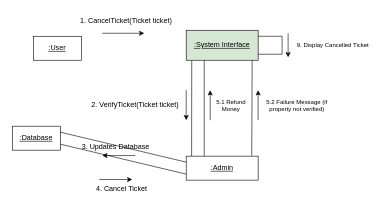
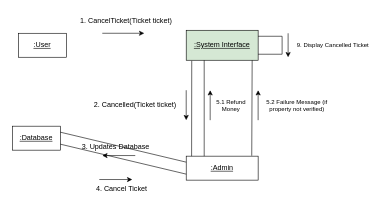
  <mxCell id="0" />
  <mxCell id="1" parent="0" />
- <mxCell id="2" value="&lt;u&gt;:User&lt;/u&gt;" style="rounded=0;whiteSpace=wrap;html=1;" vertex="1" parent="1"><mxGeometry x="55" y="60" width="80" height="40" as="geometry" /></mxCell>
+ <mxCell id="2" value="&lt;u&gt;:User&lt;/u&gt;" style="rounded=0;whiteSpace=wrap;html=1;" vertex="1" parent="1"><mxGeometry x="30" y="55" width="80" height="40" as="geometry" /></mxCell>
  <mxCell id="3" value="&lt;u&gt;:System Interface&lt;/u&gt;" style="rounded=0;whiteSpace=wrap;html=1;fillColor=#d5e8d4;" vertex="1" parent="1"><mxGeometry x="310" y="50" width="120" height="50" as="geometry" /></mxCell>
  <mxCell id="4" value="&lt;u&gt;:Admin&lt;/u&gt;" style="rounded=0;whiteSpace=wrap;html=1;" vertex="1" parent="1"><mxGeometry x="310" y="260" width="120" height="40" as="geometry" /></mxCell>
  <mxCell id="5" value="&lt;u&gt;:Database&lt;/u&gt;" style="rounded=0;whiteSpace=wrap;html=1;" vertex="1" parent="1"><mxGeometry x="20" y="210" width="80" height="40" as="geometry" /></mxCell>
  <mxCell id="6" value="" style="endArrow=none;html=1;rounded=0;entryX=0.077;entryY=1.072;entryDx=0;entryDy=0;entryPerimeter=0;" edge="1" parent="1"><mxGeometry width="50" height="50" relative="1" as="geometry"><mxPoint x="319" y="260" as="sourcePoint" /><mxPoint x="319.24" y="100.88" as="targetPoint" /></mxGeometry></mxCell>
  <mxCell id="7" value="" style="endArrow=none;html=1;rounded=0;entryX=0.25;entryY=1;entryDx=0;entryDy=0;exitX=0.25;exitY=0;exitDx=0;exitDy=0;" edge="1" parent="1" source="4" target="3"><mxGeometry width="50" height="50" relative="1" as="geometry"><mxPoint x="350" y="240" as="sourcePoint" /><mxPoint x="400" y="190" as="targetPoint" /></mxGeometry></mxCell>
  <mxCell id="8" value="" style="endArrow=none;html=1;rounded=0;entryX=0.917;entryY=1;entryDx=0;entryDy=0;entryPerimeter=0;exitX=0.911;exitY=-0.018;exitDx=0;exitDy=0;exitPerimeter=0;" edge="1" parent="1" source="4" target="3"><mxGeometry width="50" height="50" relative="1" as="geometry"><mxPoint x="350" y="240" as="sourcePoint" /><mxPoint x="400" y="190" as="targetPoint" /></mxGeometry></mxCell>
  <mxCell id="9" value="" style="endArrow=none;html=1;rounded=0;exitX=1;exitY=0.25;exitDx=0;exitDy=0;entryX=0;entryY=0.25;entryDx=0;entryDy=0;" edge="1" parent="1" source="5" target="4"><mxGeometry width="50" height="50" relative="1" as="geometry"><mxPoint x="350" y="240" as="sourcePoint" /><mxPoint x="400" y="190" as="targetPoint" /></mxGeometry></mxCell>
  <mxCell id="10" value="" style="endArrow=none;html=1;rounded=0;exitX=1;exitY=0.75;exitDx=0;exitDy=0;entryX=0;entryY=0.75;entryDx=0;entryDy=0;" edge="1" parent="1" source="5" target="4"><mxGeometry width="50" height="50" relative="1" as="geometry"><mxPoint x="350" y="240" as="sourcePoint" /><mxPoint x="400" y="190" as="targetPoint" /></mxGeometry></mxCell>
  <mxCell id="11" value="" style="endArrow=none;html=1;rounded=0;" edge="1" parent="1"><mxGeometry width="50" height="50" relative="1" as="geometry"><mxPoint x="470" y="90" as="sourcePoint" /><mxPoint x="470" y="60" as="targetPoint" /></mxGeometry></mxCell>
  <mxCell id="12" value="" style="endArrow=none;html=1;rounded=0;" edge="1" parent="1"><mxGeometry width="50" height="50" relative="1" as="geometry"><mxPoint x="430" y="90" as="sourcePoint" /><mxPoint x="470" y="90" as="targetPoint" /></mxGeometry></mxCell>
  <mxCell id="13" value="" style="endArrow=none;html=1;rounded=0;" edge="1" parent="1"><mxGeometry width="50" height="50" relative="1" as="geometry"><mxPoint x="430" y="60" as="sourcePoint" /><mxPoint x="470" y="60" as="targetPoint" /></mxGeometry></mxCell>
  <mxCell id="14" value="" style="endArrow=classic;html=1;rounded=0;" edge="1" parent="1"><mxGeometry width="50" height="50" relative="1" as="geometry"><mxPoint x="170" y="55" as="sourcePoint" /><mxPoint x="240" y="55" as="targetPoint" /></mxGeometry></mxCell>
  <mxCell id="15" value="1. CancelTicket(Ticket ticket)" style="text;strokeColor=none;align=center;fillColor=none;html=1;verticalAlign=middle;whiteSpace=wrap;rounded=0;" vertex="1" parent="1"><mxGeometry x="120" y="20" width="180" height="30" as="geometry" /></mxCell>
  <mxCell id="16" value="" style="endArrow=classic;html=1;rounded=0;" edge="1" parent="1"><mxGeometry width="50" height="50" relative="1" as="geometry"><mxPoint x="310" y="150" as="sourcePoint" /><mxPoint x="310" y="200" as="targetPoint" /></mxGeometry></mxCell>
  <mxCell id="17" value="" style="endArrow=classic;html=1;rounded=0;" edge="1" parent="1"><mxGeometry width="50" height="50" relative="1" as="geometry"><mxPoint x="350" y="200" as="sourcePoint" /><mxPoint x="350" y="150" as="targetPoint" /></mxGeometry></mxCell>
  <mxCell id="18" value="" style="endArrow=classic;html=1;rounded=0;" edge="1" parent="1"><mxGeometry width="50" height="50" relative="1" as="geometry"><mxPoint x="430" y="200" as="sourcePoint" /><mxPoint x="430" y="150" as="targetPoint" /></mxGeometry></mxCell>
  <mxCell id="19" value="" style="endArrow=classic;html=1;rounded=0;" edge="1" parent="1"><mxGeometry width="50" height="50" relative="1" as="geometry"><mxPoint x="480" y="55" as="sourcePoint" /><mxPoint x="480" y="95" as="targetPoint" /></mxGeometry></mxCell>
- <mxCell id="20" value="2. VerifyTicket(Ticket ticket)" style="text;strokeColor=none;align=center;fillColor=none;html=1;verticalAlign=middle;whiteSpace=wrap;rounded=0;" vertex="1" parent="1"><mxGeometry x="150" y="160" width="150" height="30" as="geometry" /></mxCell>
+ <mxCell id="20" value="2. Cancelled(Ticket ticket)" style="text;strokeColor=none;align=center;fillColor=none;html=1;verticalAlign=middle;whiteSpace=wrap;rounded=0;" vertex="1" parent="1"><mxGeometry x="150" y="160" width="150" height="30" as="geometry" /></mxCell>
  <mxCell id="21" value="5.1 Refund Money" style="text;strokeColor=none;align=center;fillColor=none;html=1;verticalAlign=middle;whiteSpace=wrap;rounded=0;fontSize=10;" vertex="1" parent="1"><mxGeometry x="350" y="160" width="70" height="30" as="geometry" /></mxCell>
  <mxCell id="22" value="" style="endArrow=classic;html=1;rounded=0;" edge="1" parent="1"><mxGeometry width="50" height="50" relative="1" as="geometry"><mxPoint x="225" y="259" as="sourcePoint" /><mxPoint x="170" y="259" as="targetPoint" /></mxGeometry></mxCell>
  <mxCell id="23" value="3. Updates Database" style="text;strokeColor=none;align=center;fillColor=none;html=1;verticalAlign=middle;whiteSpace=wrap;rounded=0;" vertex="1" parent="1"><mxGeometry x="130" y="230" width="125" height="30" as="geometry" /></mxCell>
  <mxCell id="24" value="" style="endArrow=classic;html=1;rounded=0;" edge="1" parent="1"><mxGeometry width="50" height="50" relative="1" as="geometry"><mxPoint x="165" y="299" as="sourcePoint" /><mxPoint x="220" y="299" as="targetPoint" /></mxGeometry></mxCell>
  <mxCell id="25" value="4. Cancel Ticket" style="text;strokeColor=none;align=center;fillColor=none;html=1;verticalAlign=middle;whiteSpace=wrap;rounded=0;" vertex="1" parent="1"><mxGeometry x="140" y="300" width="125" height="30" as="geometry" /></mxCell>
  <mxCell id="26" value="5.2 Failure Message (if property not verified)" style="text;strokeColor=none;align=center;fillColor=none;html=1;verticalAlign=middle;whiteSpace=wrap;rounded=0;fontSize=10;" vertex="1" parent="1"><mxGeometry x="430" y="160" width="130" height="30" as="geometry" /></mxCell>
  <mxCell id="27" value="9. Display Cancelled Ticket" style="text;strokeColor=none;align=center;fillColor=none;html=1;verticalAlign=middle;whiteSpace=wrap;rounded=0;fontSize=10;" vertex="1" parent="1"><mxGeometry x="490" y="60" width="130" height="30" as="geometry" /></mxCell>
